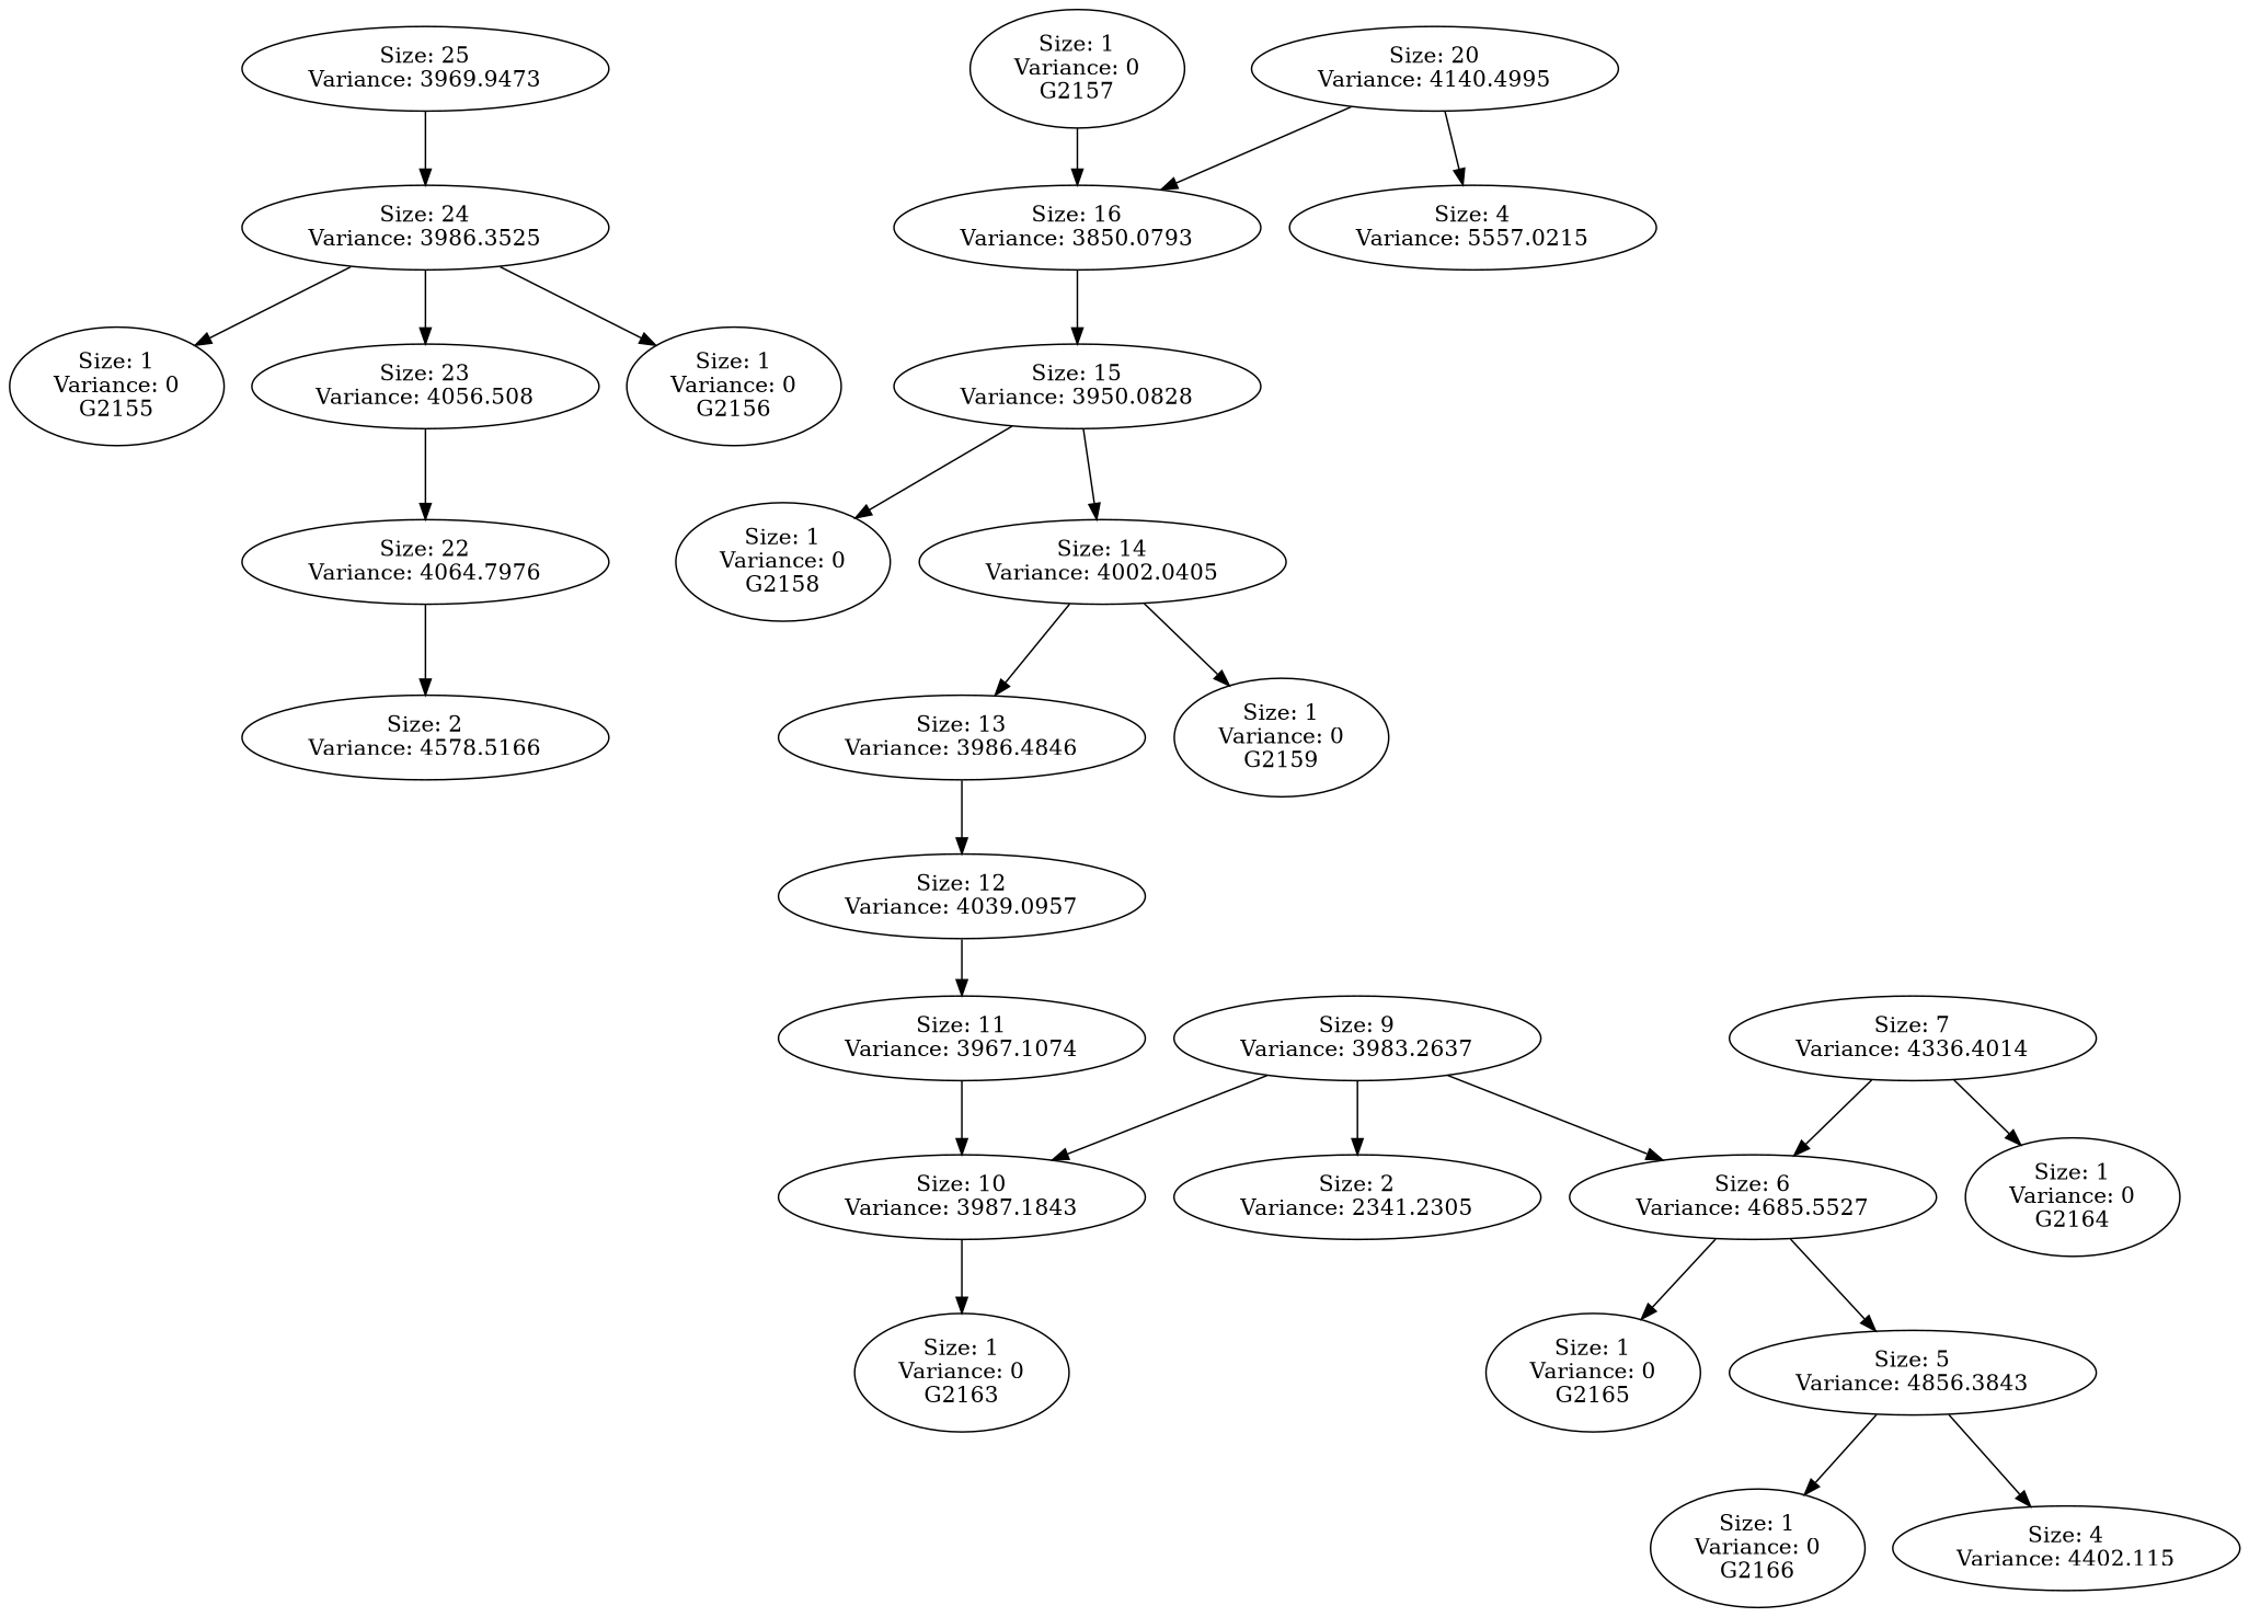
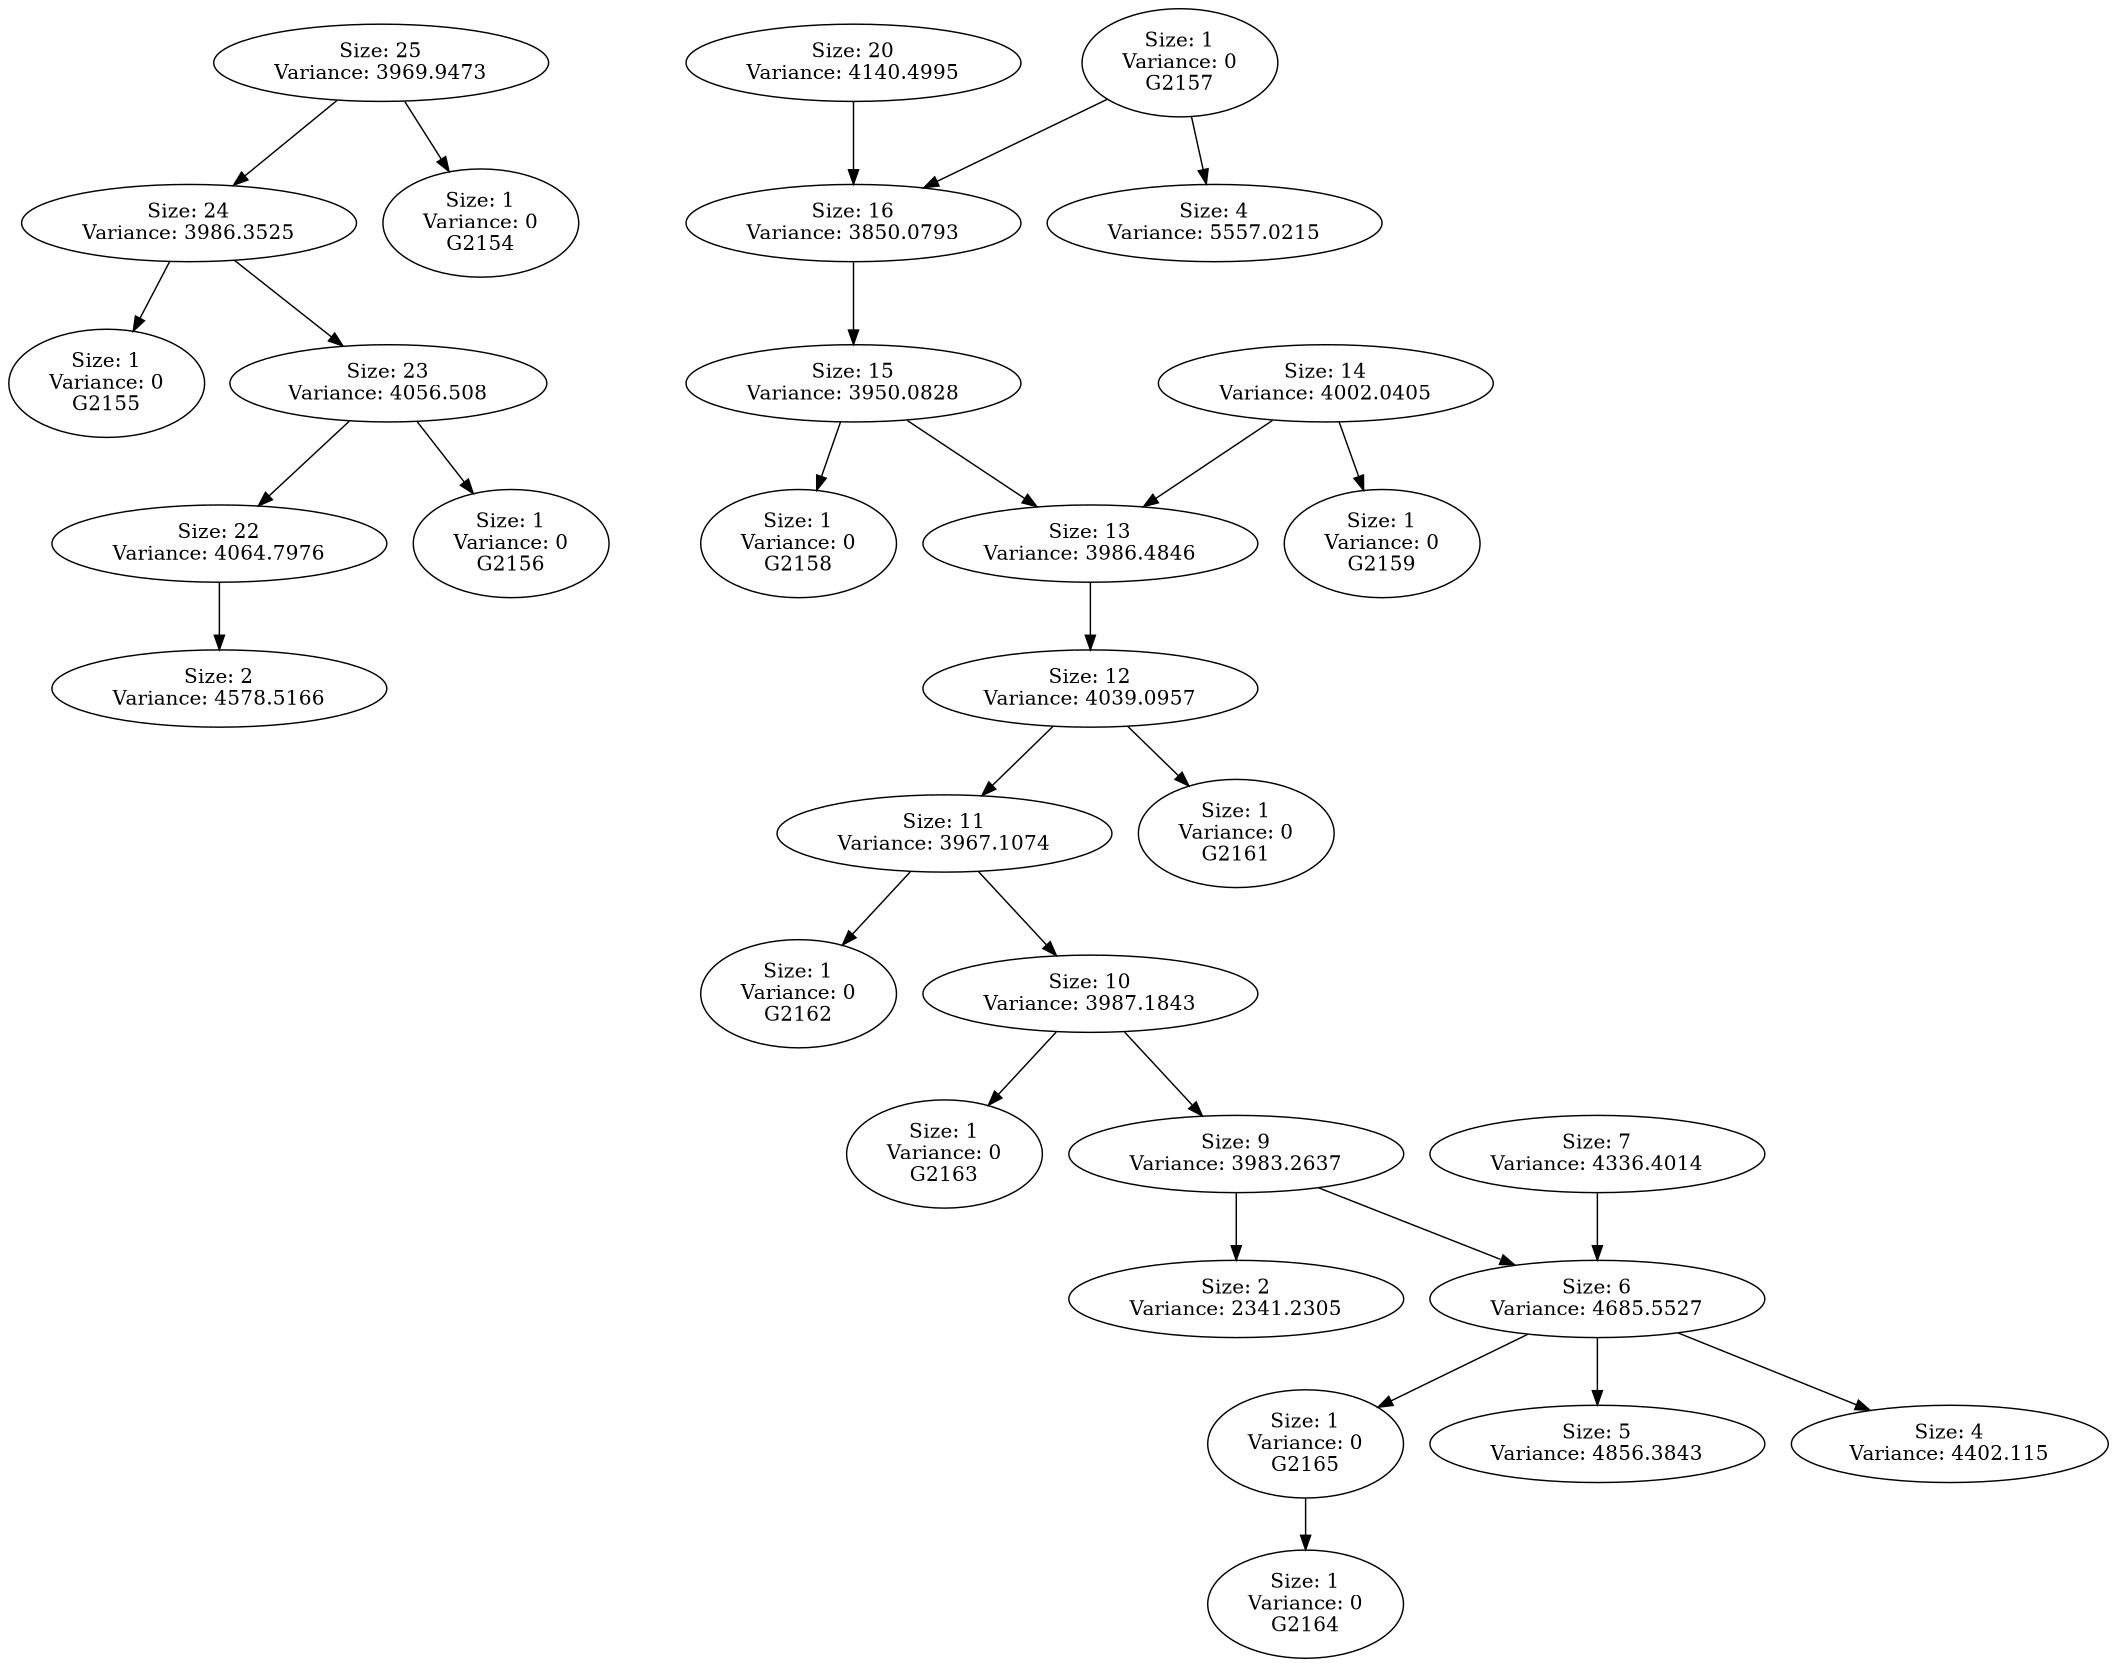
  digraph {
    L=15
    "Size: 25\nVariance: 3969.9473"
    "Size: 24\nVariance: 3986.3525"
+   "Size: 1\nVariance: 0\nG2154"
    "Size: 1\nVariance: 0\nG2155"
    "Size: 23\nVariance: 4056.508"
    "Size: 22\nVariance: 4064.7976"
    "Size: 1\nVariance: 0\nG2156"
    "Size: 2\nVariance: 4578.5166"
    "Size: 20\nVariance: 4140.4995"
    "Size: 16\nVariance: 3850.0793"
    "Size: 4\nVariance: 5557.0215"
    "Size: 15\nVariance: 3950.0828"
    "Size: 1\nVariance: 0\nG2158"
    "Size: 14\nVariance: 4002.0405"
    "Size: 1\nVariance: 0\nG2157"
    "Size: 13\nVariance: 3986.4846"
    "Size: 1\nVariance: 0\nG2159"
    "Size: 12\nVariance: 4039.0957"
    "Size: 11\nVariance: 3967.1074"
+   "Size: 1\nVariance: 0\nG2161"
+   "Size: 1\nVariance: 0\nG2162"
    "Size: 10\nVariance: 3987.1843"
    "Size: 1\nVariance: 0\nG2163"
    "Size: 9\nVariance: 3983.2637"
    "Size: 2\nVariance: 2341.2305"
    "Size: 6\nVariance: 4685.5527"
    "Size: 7\nVariance: 4336.4014"
    "Size: 1\nVariance: 0\nG2164"
    "Size: 1\nVariance: 0\nG2165"
    "Size: 5\nVariance: 4856.3843"
-   "Size: 1\nVariance: 0\nG2166"
    "Size: 4\nVariance: 4402.115"
    "Size: 25\nVariance: 3969.9473" -> "Size: 24\nVariance: 3986.3525"
+   "Size: 25\nVariance: 3969.9473" -> "Size: 1\nVariance: 0\nG2154"
    "Size: 24\nVariance: 3986.3525" -> "Size: 1\nVariance: 0\nG2155"
    "Size: 24\nVariance: 3986.3525" -> "Size: 23\nVariance: 4056.508"
    "Size: 23\nVariance: 4056.508" -> "Size: 22\nVariance: 4064.7976"
-   "Size: 24\nVariance: 3986.3525" -> "Size: 1\nVariance: 0\nG2156"
+   "Size: 23\nVariance: 4056.508" -> "Size: 1\nVariance: 0\nG2156"
    "Size: 22\nVariance: 4064.7976" -> "Size: 2\nVariance: 4578.5166"
    "Size: 20\nVariance: 4140.4995" -> "Size: 16\nVariance: 3850.0793"
-   "Size: 20\nVariance: 4140.4995" -> "Size: 4\nVariance: 5557.0215"
+   "Size: 1\nVariance: 0\nG2157" -> "Size: 4\nVariance: 5557.0215"
    "Size: 16\nVariance: 3850.0793" -> "Size: 15\nVariance: 3950.0828"
    "Size: 15\nVariance: 3950.0828" -> "Size: 1\nVariance: 0\nG2158"
-   "Size: 15\nVariance: 3950.0828" -> "Size: 14\nVariance: 4002.0405"
+   "Size: 15\nVariance: 3950.0828" -> "Size: 13\nVariance: 3986.4846"
    "Size: 14\nVariance: 4002.0405" -> "Size: 13\nVariance: 3986.4846"
    "Size: 14\nVariance: 4002.0405" -> "Size: 1\nVariance: 0\nG2159"
    "Size: 1\nVariance: 0\nG2157" -> "Size: 16\nVariance: 3850.0793"
    "Size: 13\nVariance: 3986.4846" -> "Size: 12\nVariance: 4039.0957"
    "Size: 12\nVariance: 4039.0957" -> "Size: 11\nVariance: 3967.1074"
+   "Size: 12\nVariance: 4039.0957" -> "Size: 1\nVariance: 0\nG2161"
+   "Size: 11\nVariance: 3967.1074" -> "Size: 1\nVariance: 0\nG2162"
    "Size: 11\nVariance: 3967.1074" -> "Size: 10\nVariance: 3987.1843"
    "Size: 10\nVariance: 3987.1843" -> "Size: 1\nVariance: 0\nG2163"
-   "Size: 9\nVariance: 3983.2637" -> "Size: 10\nVariance: 3987.1843"
+   "Size: 10\nVariance: 3987.1843" -> "Size: 9\nVariance: 3983.2637"
    "Size: 9\nVariance: 3983.2637" -> "Size: 2\nVariance: 2341.2305"
    "Size: 9\nVariance: 3983.2637" -> "Size: 6\nVariance: 4685.5527"
    "Size: 6\nVariance: 4685.5527" -> "Size: 1\nVariance: 0\nG2165"
    "Size: 6\nVariance: 4685.5527" -> "Size: 5\nVariance: 4856.3843"
    "Size: 7\nVariance: 4336.4014" -> "Size: 6\nVariance: 4685.5527"
-   "Size: 7\nVariance: 4336.4014" -> "Size: 1\nVariance: 0\nG2164"
-   "Size: 5\nVariance: 4856.3843" -> "Size: 1\nVariance: 0\nG2166"
-   "Size: 5\nVariance: 4856.3843" -> "Size: 4\nVariance: 4402.115"
+   "Size: 1\nVariance: 0\nG2165" -> "Size: 1\nVariance: 0\nG2164"
+   "Size: 6\nVariance: 4685.5527" -> "Size: 4\nVariance: 4402.115"
  }
